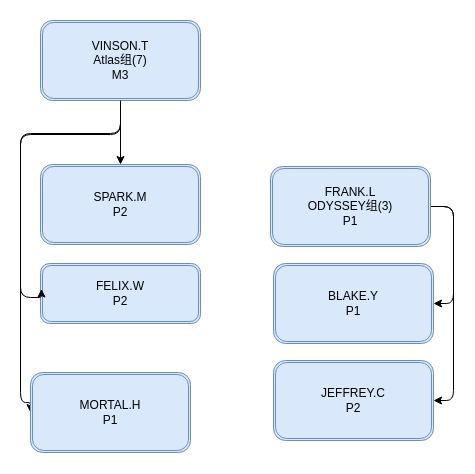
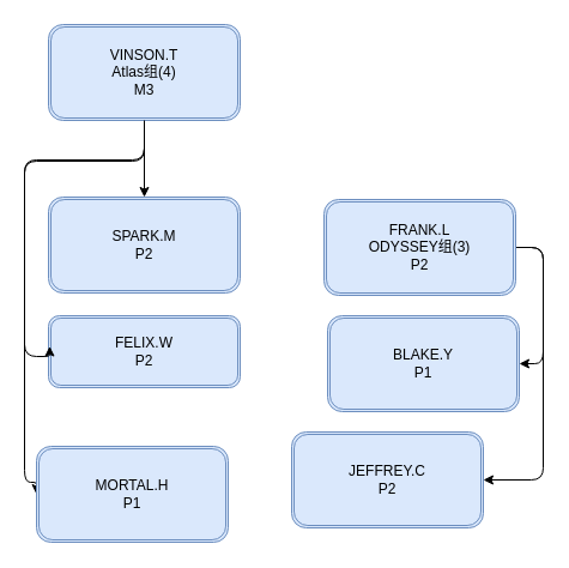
  <mxCell id="0" />
  <mxCell id="1" parent="0" />
  <mxCell id="2" style="edgeStyle=orthogonalEdgeStyle;rounded=0;orthogonalLoop=1;jettySize=auto;html=1;entryX=0.5;entryY=0;entryDx=0;entryDy=0;" edge="1" parent="1" source="4" target="5"><mxGeometry relative="1" as="geometry" /></mxCell>
  <mxCell id="3" style="edgeStyle=orthogonalEdgeStyle;rounded=1;orthogonalLoop=1;jettySize=auto;html=1;entryX=0;entryY=0.5;entryDx=0;entryDy=0;curved=0;" edge="1" parent="1" source="4" target="12"><mxGeometry relative="1" as="geometry"><Array as="points"><mxPoint x="120" y="134" /><mxPoint x="20" y="134" /><mxPoint x="20" y="402" /></Array></mxGeometry></mxCell>
- <mxCell id="4" value="VINSON.T&lt;br&gt;Atlas组(7)&lt;br&gt;M3" style="shape=ext;double=1;rounded=1;whiteSpace=wrap;html=1;fillColor=#dae8fc;strokeColor=#6c8ebf;" vertex="1" parent="1"><mxGeometry x="40" y="20" width="160" height="80" as="geometry" /></mxCell>
+ <mxCell id="4" value="VINSON.T&lt;br&gt;Atlas组(4)&lt;br&gt;M3" style="shape=ext;double=1;rounded=1;whiteSpace=wrap;html=1;fillColor=#dae8fc;strokeColor=#6c8ebf;" vertex="1" parent="1"><mxGeometry x="40" y="20" width="160" height="80" as="geometry" /></mxCell>
  <mxCell id="5" value="SPARK.M&lt;br&gt;P2" style="shape=ext;double=1;rounded=1;whiteSpace=wrap;html=1;fillColor=#dae8fc;strokeColor=#6c8ebf;" vertex="1" parent="1"><mxGeometry x="40" y="164" width="160" height="80" as="geometry" /></mxCell>
  <mxCell id="6" style="edgeStyle=orthogonalEdgeStyle;rounded=1;orthogonalLoop=1;jettySize=auto;html=1;entryX=1;entryY=0.5;entryDx=0;entryDy=0;exitX=1;exitY=0.5;exitDx=0;exitDy=0;curved=0;" edge="1" parent="1" source="8" target="9"><mxGeometry relative="1" as="geometry" /></mxCell>
  <mxCell id="7" style="edgeStyle=orthogonalEdgeStyle;rounded=1;orthogonalLoop=1;jettySize=auto;html=1;entryX=1;entryY=0.5;entryDx=0;entryDy=0;curved=0;" edge="1" parent="1" source="8" target="10"><mxGeometry relative="1" as="geometry"><Array as="points"><mxPoint x="453" y="206" /><mxPoint x="453" y="400" /></Array></mxGeometry></mxCell>
- <mxCell id="8" value="FRANK.L&lt;br&gt;ODYSSEY组(3)&lt;br&gt;P1" style="shape=ext;double=1;rounded=1;whiteSpace=wrap;html=1;fillColor=#dae8fc;strokeColor=#6c8ebf;" vertex="1" parent="1"><mxGeometry x="270" y="166" width="160" height="80" as="geometry" /></mxCell>
+ <mxCell id="8" value="FRANK.L&lt;br&gt;ODYSSEY组(3)&lt;br&gt;P2" style="shape=ext;double=1;rounded=1;whiteSpace=wrap;html=1;fillColor=#dae8fc;strokeColor=#6c8ebf;" vertex="1" parent="1"><mxGeometry x="270" y="166" width="160" height="80" as="geometry" /></mxCell>
  <mxCell id="9" value="BLAKE.Y&lt;br&gt;P1" style="shape=ext;double=1;rounded=1;whiteSpace=wrap;html=1;fillColor=#dae8fc;strokeColor=#6c8ebf;" vertex="1" parent="1"><mxGeometry x="273" y="263" width="160" height="80" as="geometry" /></mxCell>
- <mxCell id="10" value="JEFFREY.C&lt;br&gt;P2" style="shape=ext;double=1;rounded=1;whiteSpace=wrap;html=1;fillColor=#dae8fc;strokeColor=#6c8ebf;" vertex="1" parent="1"><mxGeometry x="273" y="360" width="160" height="80" as="geometry" /></mxCell>
+ <mxCell id="10" value="JEFFREY.C&lt;br&gt;P2" style="shape=ext;double=1;rounded=1;whiteSpace=wrap;html=1;fillColor=#dae8fc;strokeColor=#6c8ebf;" vertex="1" parent="1"><mxGeometry x="243" y="360" width="160" height="80" as="geometry" /></mxCell>
  <mxCell id="11" value="FELIX.W&lt;br&gt;P2" style="shape=ext;double=1;rounded=1;whiteSpace=wrap;html=1;fillColor=#dae8fc;strokeColor=#6c8ebf;" vertex="1" parent="1"><mxGeometry x="40" y="263" width="160" height="60" as="geometry" /></mxCell>
  <mxCell id="12" value="MORTAL.H&lt;br&gt;P1" style="shape=ext;double=1;rounded=1;whiteSpace=wrap;html=1;fillColor=#dae8fc;strokeColor=#6c8ebf;" vertex="1" parent="1"><mxGeometry x="30" y="372" width="160" height="80" as="geometry" /></mxCell>
  <mxCell id="13" style="edgeStyle=orthogonalEdgeStyle;rounded=1;orthogonalLoop=1;jettySize=auto;html=1;entryX=0.006;entryY=0.425;entryDx=0;entryDy=0;entryPerimeter=0;exitX=0.5;exitY=1;exitDx=0;exitDy=0;curved=0;" edge="1" parent="1" source="4" target="11"><mxGeometry relative="1" as="geometry"><Array as="points"><mxPoint x="120" y="133" /><mxPoint x="20" y="133" /><mxPoint x="20" y="297" /></Array></mxGeometry></mxCell>
